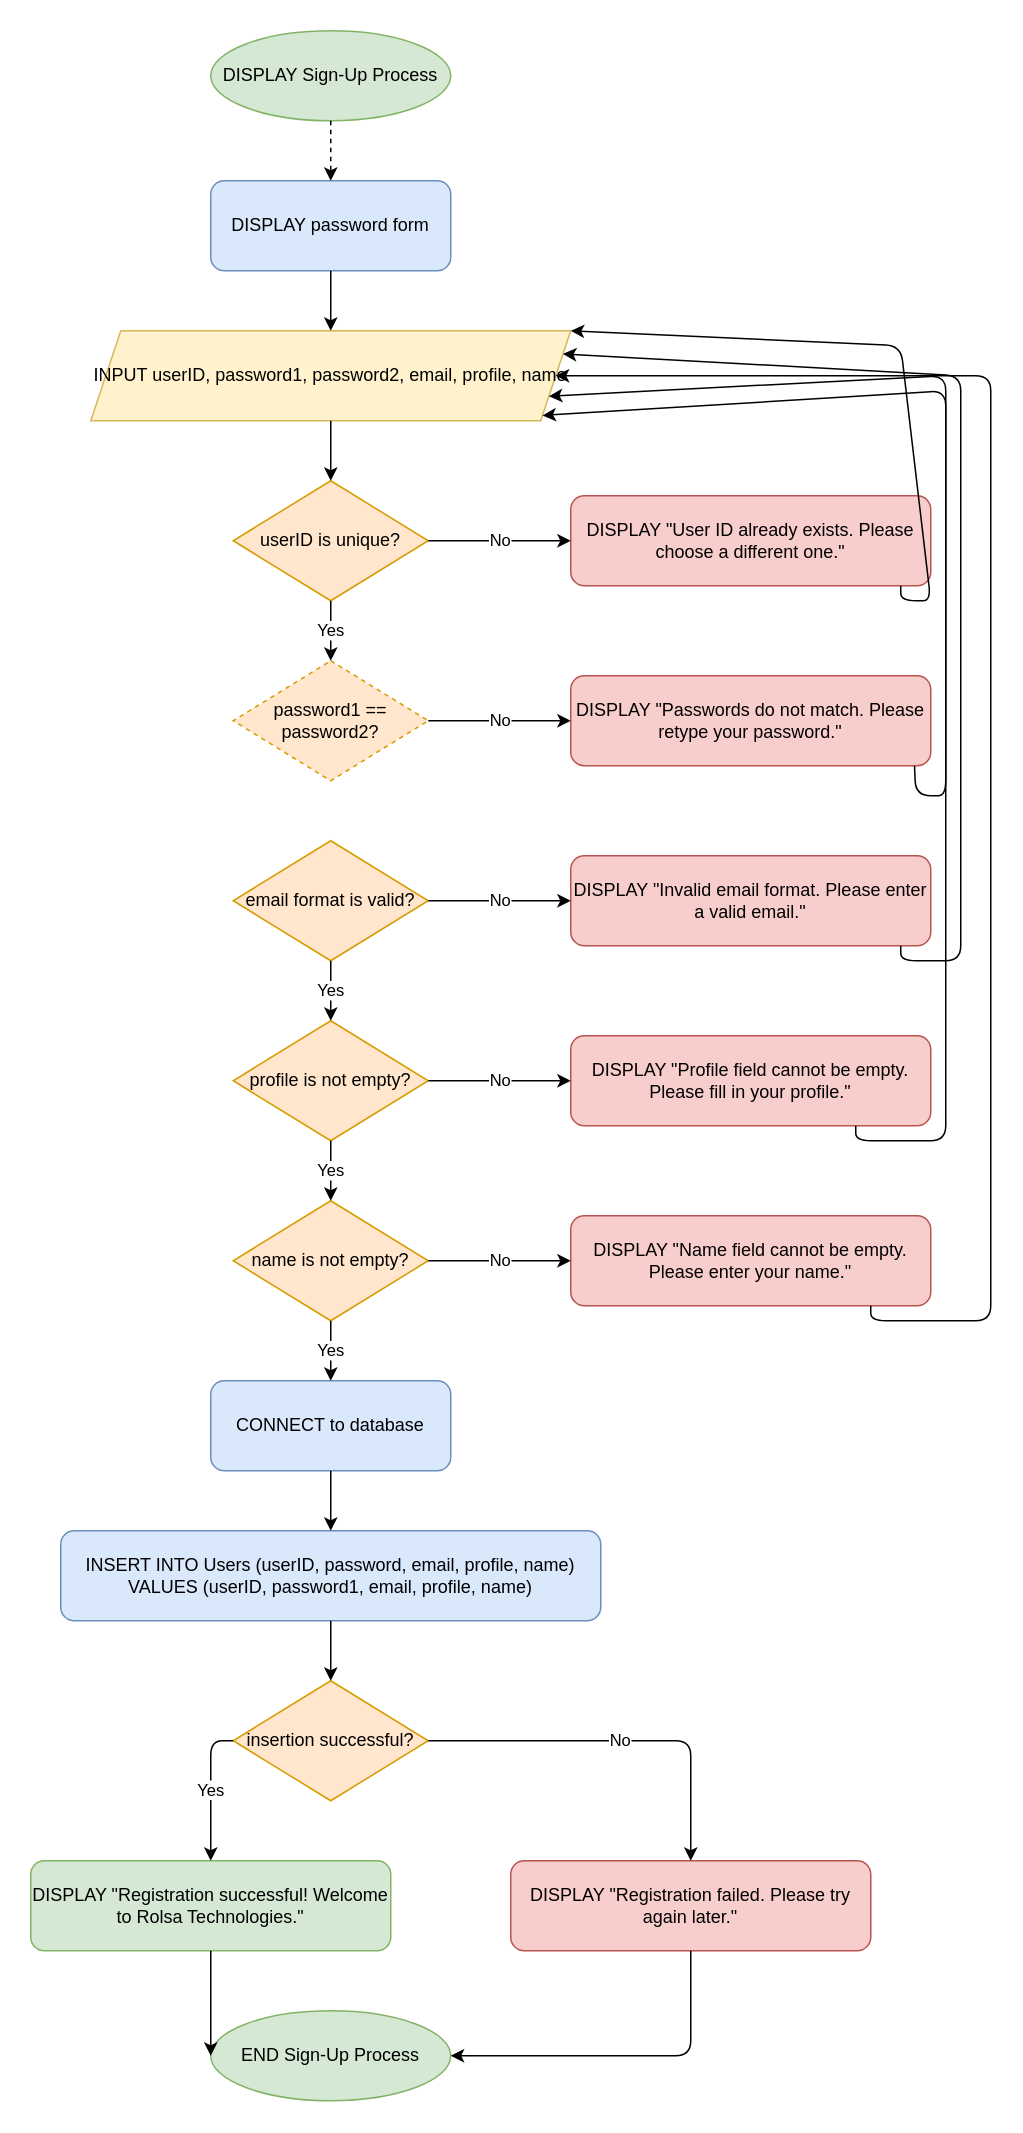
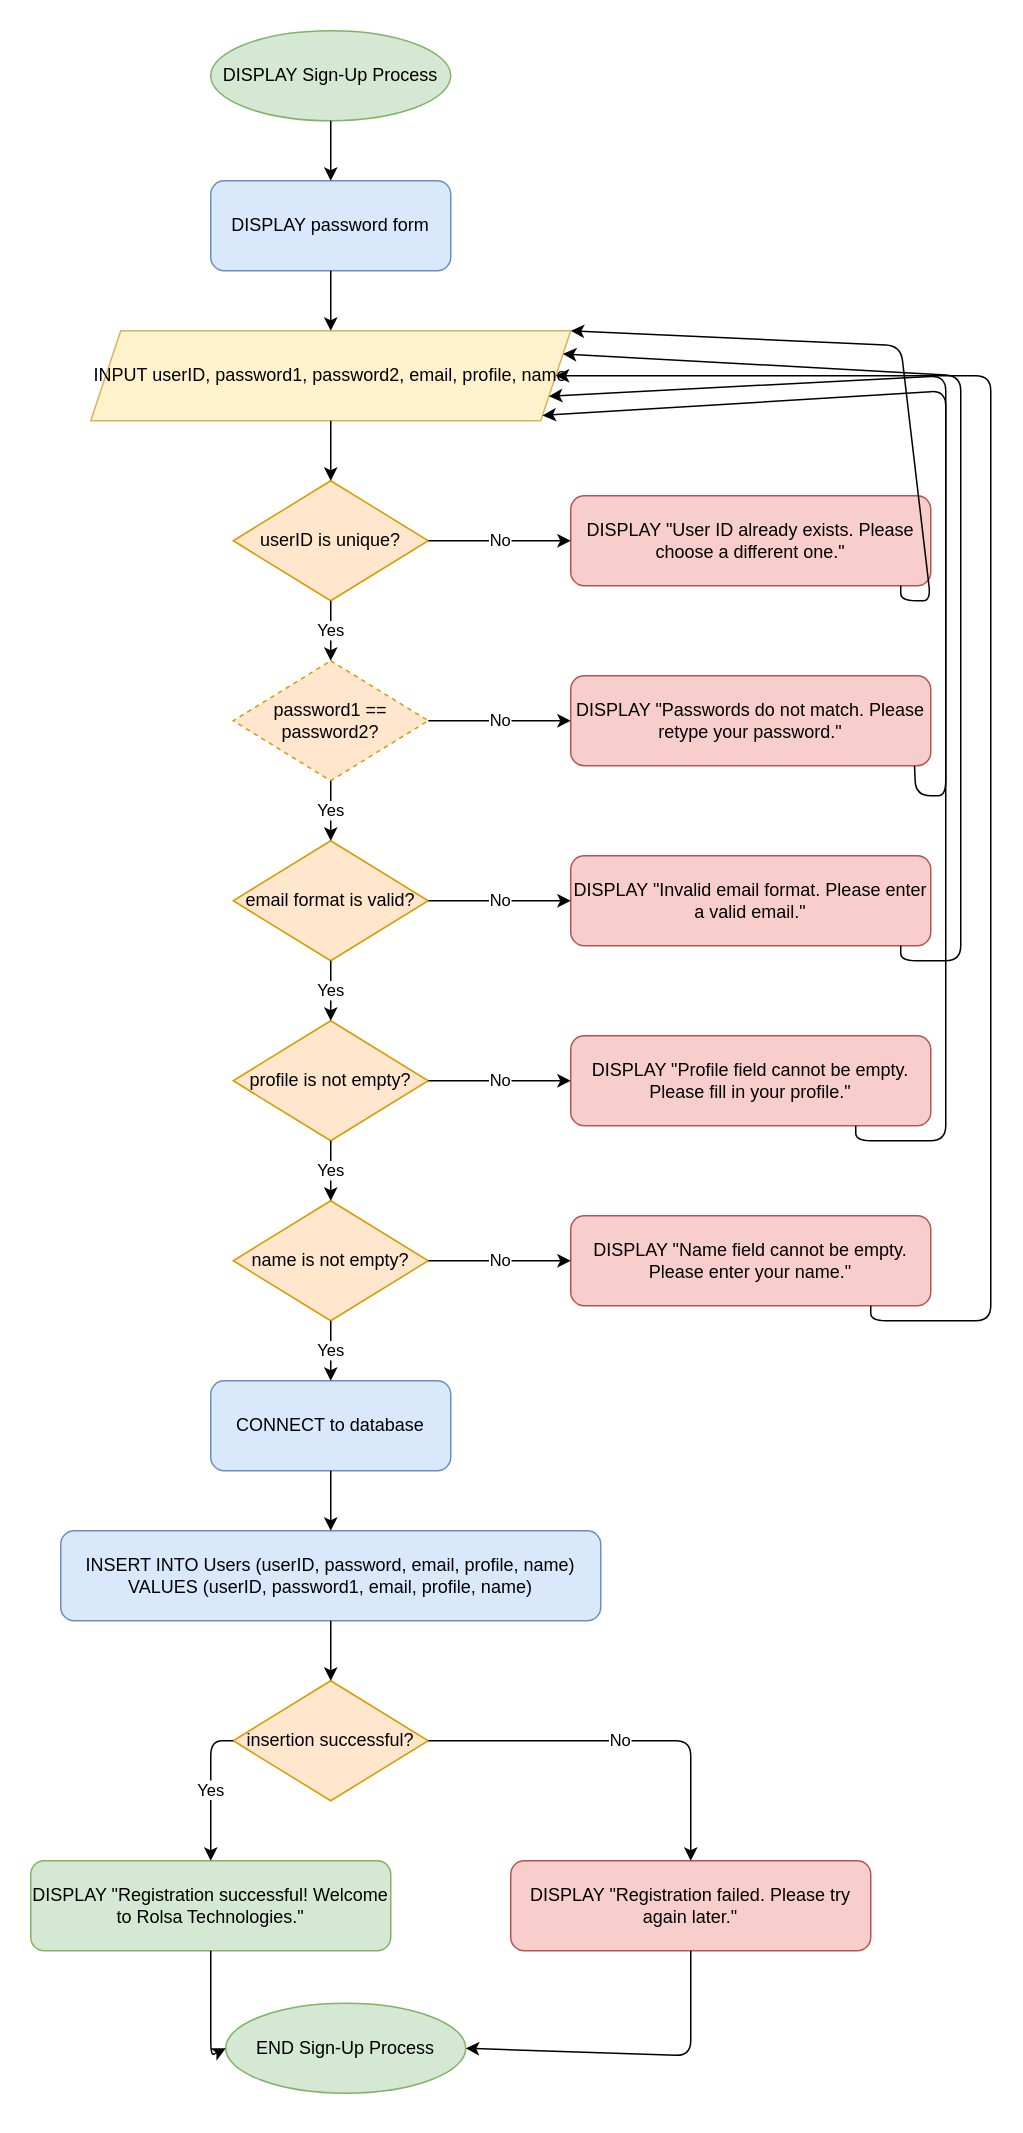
  <mxCell id="0" />
  <mxCell id="1" parent="0" />
  <mxCell id="2" value="DISPLAY Sign-Up Process" style="ellipse;whiteSpace=wrap;html=1;fillColor=#d5e8d4;strokeColor=#82b366;" vertex="1" parent="1"><mxGeometry x="140" y="20" width="160" height="60" as="geometry" /></mxCell>
  <mxCell id="3" value="DISPLAY password form" style="rounded=1;whiteSpace=wrap;html=1;fillColor=#dae8fc;strokeColor=#6c8ebf;" vertex="1" parent="1"><mxGeometry x="140" y="120" width="160" height="60" as="geometry" /></mxCell>
  <mxCell id="4" value="INPUT userID, password1, password2, email, profile, name" style="shape=parallelogram;perimeter=parallelogramPerimeter;whiteSpace=wrap;html=1;fixedSize=1;fillColor=#fff2cc;strokeColor=#d6b656;" vertex="1" parent="1"><mxGeometry x="60" y="220" width="320" height="60" as="geometry" /></mxCell>
  <mxCell id="5" value="userID is unique?" style="rhombus;whiteSpace=wrap;html=1;fillColor=#ffe6cc;strokeColor=#d79b00;" vertex="1" parent="1"><mxGeometry x="155" y="320" width="130" height="80" as="geometry" /></mxCell>
  <mxCell id="6" value="DISPLAY &quot;User ID already exists. Please choose a different one.&quot;" style="rounded=1;whiteSpace=wrap;html=1;fillColor=#f8cecc;strokeColor=#b85450;" vertex="1" parent="1"><mxGeometry x="380" y="330" width="240" height="60" as="geometry" /></mxCell>
  <mxCell id="7" value="password1 == password2?" style="rhombus;whiteSpace=wrap;html=1;fillColor=#ffe6cc;strokeColor=#d79b00;dashed=1;" vertex="1" parent="1"><mxGeometry x="155" y="440" width="130" height="80" as="geometry" /></mxCell>
  <mxCell id="8" value="DISPLAY &quot;Passwords do not match. Please retype your password.&quot;" style="rounded=1;whiteSpace=wrap;html=1;fillColor=#f8cecc;strokeColor=#b85450;" vertex="1" parent="1"><mxGeometry x="380" y="450" width="240" height="60" as="geometry" /></mxCell>
  <mxCell id="9" value="email format is valid?" style="rhombus;whiteSpace=wrap;html=1;fillColor=#ffe6cc;strokeColor=#d79b00;" vertex="1" parent="1"><mxGeometry x="155" y="560" width="130" height="80" as="geometry" /></mxCell>
  <mxCell id="10" value="DISPLAY &quot;Invalid email format. Please enter a valid email.&quot;" style="rounded=1;whiteSpace=wrap;html=1;fillColor=#f8cecc;strokeColor=#b85450;" vertex="1" parent="1"><mxGeometry x="380" y="570" width="240" height="60" as="geometry" /></mxCell>
  <mxCell id="11" value="profile is not empty?" style="rhombus;whiteSpace=wrap;html=1;fillColor=#ffe6cc;strokeColor=#d79b00;" vertex="1" parent="1"><mxGeometry x="155" y="680" width="130" height="80" as="geometry" /></mxCell>
  <mxCell id="12" value="DISPLAY &quot;Profile field cannot be empty. Please fill in your profile.&quot;" style="rounded=1;whiteSpace=wrap;html=1;fillColor=#f8cecc;strokeColor=#b85450;" vertex="1" parent="1"><mxGeometry x="380" y="690" width="240" height="60" as="geometry" /></mxCell>
  <mxCell id="13" value="name is not empty?" style="rhombus;whiteSpace=wrap;html=1;fillColor=#ffe6cc;strokeColor=#d79b00;" vertex="1" parent="1"><mxGeometry x="155" y="800" width="130" height="80" as="geometry" /></mxCell>
  <mxCell id="14" value="DISPLAY &quot;Name field cannot be empty. Please enter your name.&quot;" style="rounded=1;whiteSpace=wrap;html=1;fillColor=#f8cecc;strokeColor=#b85450;" vertex="1" parent="1"><mxGeometry x="380" y="810" width="240" height="60" as="geometry" /></mxCell>
  <mxCell id="15" value="CONNECT to database" style="rounded=1;whiteSpace=wrap;html=1;fillColor=#dae8fc;strokeColor=#6c8ebf;" vertex="1" parent="1"><mxGeometry x="140" y="920" width="160" height="60" as="geometry" /></mxCell>
  <mxCell id="16" value="INSERT INTO Users (userID, password, email, profile, name)&#10;VALUES (userID, password1, email, profile, name)" style="rounded=1;whiteSpace=wrap;html=1;fillColor=#dae8fc;strokeColor=#6c8ebf;" vertex="1" parent="1"><mxGeometry x="40" y="1020" width="360" height="60" as="geometry" /></mxCell>
  <mxCell id="17" value="insertion successful?" style="rhombus;whiteSpace=wrap;html=1;fillColor=#ffe6cc;strokeColor=#d79b00;" vertex="1" parent="1"><mxGeometry x="155" y="1120" width="130" height="80" as="geometry" /></mxCell>
  <mxCell id="18" value="DISPLAY &quot;Registration successful! Welcome to Rolsa Technologies.&quot;" style="rounded=1;whiteSpace=wrap;html=1;fillColor=#d5e8d4;strokeColor=#82b366;" vertex="1" parent="1"><mxGeometry x="20" y="1240" width="240" height="60" as="geometry" /></mxCell>
  <mxCell id="19" value="DISPLAY &quot;Registration failed. Please try again later.&quot;" style="rounded=1;whiteSpace=wrap;html=1;fillColor=#f8cecc;strokeColor=#b85450;" vertex="1" parent="1"><mxGeometry x="340" y="1240" width="240" height="60" as="geometry" /></mxCell>
- <mxCell id="20" value="END Sign-Up Process" style="ellipse;whiteSpace=wrap;html=1;fillColor=#d5e8d4;strokeColor=#82b366;" vertex="1" parent="1"><mxGeometry x="140" y="1340" width="160" height="60" as="geometry" /></mxCell>
- <mxCell id="21" value="" style="endArrow=classic;html=1;exitX=0.5;exitY=1;exitDx=0;exitDy=0;entryX=0.5;entryY=0;entryDx=0;entryDy=0;dashed=1;" edge="1" parent="1" source="2" target="3"><mxGeometry width="50" height="50" relative="1" as="geometry"><mxPoint x="220" y="90" as="sourcePoint" /><mxPoint x="270" y="40" as="targetPoint" /></mxGeometry></mxCell>
+ <mxCell id="20" value="END Sign-Up Process" style="ellipse;whiteSpace=wrap;html=1;fillColor=#d5e8d4;strokeColor=#82b366;" vertex="1" parent="1"><mxGeometry x="150" y="1335" width="160" height="60" as="geometry" /></mxCell>
+ <mxCell id="21" value="" style="endArrow=classic;html=1;exitX=0.5;exitY=1;exitDx=0;exitDy=0;entryX=0.5;entryY=0;entryDx=0;entryDy=0;" edge="1" parent="1" source="2" target="3"><mxGeometry width="50" height="50" relative="1" as="geometry"><mxPoint x="220" y="90" as="sourcePoint" /><mxPoint x="270" y="40" as="targetPoint" /></mxGeometry></mxCell>
  <mxCell id="22" value="" style="endArrow=classic;html=1;exitX=0.5;exitY=1;exitDx=0;exitDy=0;entryX=0.5;entryY=0;entryDx=0;entryDy=0;" edge="1" parent="1" source="3" target="4"><mxGeometry width="50" height="50" relative="1" as="geometry"><mxPoint x="220" y="190" as="sourcePoint" /><mxPoint x="270" y="140" as="targetPoint" /></mxGeometry></mxCell>
  <mxCell id="23" value="" style="endArrow=classic;html=1;exitX=0.5;exitY=1;exitDx=0;exitDy=0;entryX=0.5;entryY=0;entryDx=0;entryDy=0;" edge="1" parent="1" source="4" target="5"><mxGeometry width="50" height="50" relative="1" as="geometry"><mxPoint x="220" y="290" as="sourcePoint" /><mxPoint x="270" y="240" as="targetPoint" /></mxGeometry></mxCell>
  <mxCell id="24" value="No" style="endArrow=classic;html=1;exitX=1;exitY=0.5;exitDx=0;exitDy=0;entryX=0;entryY=0.5;entryDx=0;entryDy=0;" edge="1" parent="1" source="5" target="6"><mxGeometry width="50" height="50" relative="1" as="geometry"><mxPoint x="290" y="360" as="sourcePoint" /><mxPoint x="340" y="310" as="targetPoint" /></mxGeometry></mxCell>
  <mxCell id="25" value="Yes" style="endArrow=classic;html=1;exitX=0.5;exitY=1;exitDx=0;exitDy=0;entryX=0.5;entryY=0;entryDx=0;entryDy=0;" edge="1" parent="1" source="5" target="7"><mxGeometry width="50" height="50" relative="1" as="geometry"><mxPoint x="220" y="410" as="sourcePoint" /><mxPoint x="270" y="360" as="targetPoint" /></mxGeometry></mxCell>
  <mxCell id="26" value="No" style="endArrow=classic;html=1;exitX=1;exitY=0.5;exitDx=0;exitDy=0;entryX=0;entryY=0.5;entryDx=0;entryDy=0;" edge="1" parent="1" source="7" target="8"><mxGeometry width="50" height="50" relative="1" as="geometry"><mxPoint x="290" y="480" as="sourcePoint" /><mxPoint x="340" y="430" as="targetPoint" /></mxGeometry></mxCell>
+ <mxCell id="27" value="Yes" style="endArrow=classic;html=1;exitX=0.5;exitY=1;exitDx=0;exitDy=0;entryX=0.5;entryY=0;entryDx=0;entryDy=0;" edge="1" parent="1" source="7" target="9"><mxGeometry width="50" height="50" relative="1" as="geometry"><mxPoint x="220" y="530" as="sourcePoint" /><mxPoint x="270" y="480" as="targetPoint" /></mxGeometry></mxCell>
  <mxCell id="28" value="No" style="endArrow=classic;html=1;exitX=1;exitY=0.5;exitDx=0;exitDy=0;entryX=0;entryY=0.5;entryDx=0;entryDy=0;" edge="1" parent="1" source="9" target="10"><mxGeometry width="50" height="50" relative="1" as="geometry"><mxPoint x="290" y="600" as="sourcePoint" /><mxPoint x="340" y="550" as="targetPoint" /></mxGeometry></mxCell>
  <mxCell id="29" value="Yes" style="endArrow=classic;html=1;exitX=0.5;exitY=1;exitDx=0;exitDy=0;entryX=0.5;entryY=0;entryDx=0;entryDy=0;" edge="1" parent="1" source="9" target="11"><mxGeometry width="50" height="50" relative="1" as="geometry"><mxPoint x="220" y="650" as="sourcePoint" /><mxPoint x="270" y="600" as="targetPoint" /></mxGeometry></mxCell>
  <mxCell id="30" value="No" style="endArrow=classic;html=1;exitX=1;exitY=0.5;exitDx=0;exitDy=0;entryX=0;entryY=0.5;entryDx=0;entryDy=0;" edge="1" parent="1" source="11" target="12"><mxGeometry width="50" height="50" relative="1" as="geometry"><mxPoint x="290" y="720" as="sourcePoint" /><mxPoint x="340" y="670" as="targetPoint" /></mxGeometry></mxCell>
  <mxCell id="31" value="Yes" style="endArrow=classic;html=1;exitX=0.5;exitY=1;exitDx=0;exitDy=0;entryX=0.5;entryY=0;entryDx=0;entryDy=0;" edge="1" parent="1" source="11" target="13"><mxGeometry width="50" height="50" relative="1" as="geometry"><mxPoint x="220" y="770" as="sourcePoint" /><mxPoint x="270" y="720" as="targetPoint" /></mxGeometry></mxCell>
  <mxCell id="32" value="No" style="endArrow=classic;html=1;exitX=1;exitY=0.5;exitDx=0;exitDy=0;entryX=0;entryY=0.5;entryDx=0;entryDy=0;" edge="1" parent="1" source="13" target="14"><mxGeometry width="50" height="50" relative="1" as="geometry"><mxPoint x="290" y="840" as="sourcePoint" /><mxPoint x="340" y="790" as="targetPoint" /></mxGeometry></mxCell>
  <mxCell id="33" value="Yes" style="endArrow=classic;html=1;exitX=0.5;exitY=1;exitDx=0;exitDy=0;entryX=0.5;entryY=0;entryDx=0;entryDy=0;" edge="1" parent="1" source="13" target="15"><mxGeometry width="50" height="50" relative="1" as="geometry"><mxPoint x="220" y="890" as="sourcePoint" /><mxPoint x="270" y="840" as="targetPoint" /></mxGeometry></mxCell>
  <mxCell id="34" value="" style="endArrow=classic;html=1;exitX=0.5;exitY=1;exitDx=0;exitDy=0;entryX=0.5;entryY=0;entryDx=0;entryDy=0;" edge="1" parent="1" source="15" target="16"><mxGeometry width="50" height="50" relative="1" as="geometry"><mxPoint x="220" y="990" as="sourcePoint" /><mxPoint x="270" y="940" as="targetPoint" /></mxGeometry></mxCell>
  <mxCell id="35" value="" style="endArrow=classic;html=1;exitX=0.5;exitY=1;exitDx=0;exitDy=0;entryX=0.5;entryY=0;entryDx=0;entryDy=0;" edge="1" parent="1" source="16" target="17"><mxGeometry width="50" height="50" relative="1" as="geometry"><mxPoint x="220" y="1090" as="sourcePoint" /><mxPoint x="270" y="1040" as="targetPoint" /></mxGeometry></mxCell>
  <mxCell id="36" value="Yes" style="endArrow=classic;html=1;exitX=0;exitY=0.5;exitDx=0;exitDy=0;entryX=0.5;entryY=0;entryDx=0;entryDy=0;" edge="1" parent="1" source="17" target="18"><mxGeometry width="50" height="50" relative="1" as="geometry"><mxPoint x="150" y="1160" as="sourcePoint" /><mxPoint x="100" y="1210" as="targetPoint" /><Array as="points"><mxPoint x="140" y="1160" /></Array></mxGeometry></mxCell>
  <mxCell id="37" value="No" style="endArrow=classic;html=1;exitX=1;exitY=0.5;exitDx=0;exitDy=0;entryX=0.5;entryY=0;entryDx=0;entryDy=0;" edge="1" parent="1" source="17" target="19"><mxGeometry width="50" height="50" relative="1" as="geometry"><mxPoint x="290" y="1160" as="sourcePoint" /><mxPoint x="340" y="1110" as="targetPoint" /><Array as="points"><mxPoint x="460" y="1160" /></Array></mxGeometry></mxCell>
  <mxCell id="38" value="" style="endArrow=classic;html=1;exitX=0.5;exitY=1;exitDx=0;exitDy=0;entryX=0;entryY=0.5;entryDx=0;entryDy=0;" edge="1" parent="1" source="18" target="20"><mxGeometry width="50" height="50" relative="1" as="geometry"><mxPoint x="140" y="1360" as="sourcePoint" /><mxPoint x="190" y="1310" as="targetPoint" /><Array as="points"><mxPoint x="140" y="1370" /></Array></mxGeometry></mxCell>
  <mxCell id="39" value="" style="endArrow=classic;html=1;exitX=0.5;exitY=1;exitDx=0;exitDy=0;entryX=1;entryY=0.5;entryDx=0;entryDy=0;" edge="1" parent="1" source="19" target="20"><mxGeometry width="50" height="50" relative="1" as="geometry"><mxPoint x="460" y="1360" as="sourcePoint" /><mxPoint x="400" y="1310" as="targetPoint" /><Array as="points"><mxPoint x="460" y="1370" /></Array></mxGeometry></mxCell>
  <mxCell id="40" value="" style="endArrow=classic;html=1;exitX=0.5;exitY=1;exitDx=0;exitDy=0;entryX=1;entryY=0;entryDx=0;entryDy=0;" edge="1" parent="1" target="4"><mxGeometry width="50" height="50" relative="1" as="geometry"><mxPoint x="600" y="390" as="sourcePoint" /><mxPoint x="361.176" y="156.471" as="targetPoint" /><Array as="points"><mxPoint x="600" y="400" /><mxPoint x="620" y="400" /><mxPoint x="600" y="230" /></Array></mxGeometry></mxCell>
  <mxCell id="41" value="" style="endArrow=classic;html=1;exitX=0.5;exitY=1;exitDx=0;exitDy=0;entryX=1;entryY=0.25;entryDx=0;entryDy=0;" edge="1" parent="1" target="4"><mxGeometry width="50" height="50" relative="1" as="geometry"><mxPoint x="600" y="630" as="sourcePoint" /><mxPoint x="470" y="250" as="targetPoint" /><Array as="points"><mxPoint x="600" y="640" /><mxPoint x="640" y="640" /><mxPoint x="640" y="250" /></Array></mxGeometry></mxCell>
  <mxCell id="42" value="" style="endArrow=classic;html=1;exitX=0.5;exitY=1;exitDx=0;exitDy=0;entryX=1;entryY=0.75;entryDx=0;entryDy=0;" edge="1" parent="1" target="4"><mxGeometry width="50" height="50" relative="1" as="geometry"><mxPoint x="570" y="750" as="sourcePoint" /><mxPoint x="440" y="250" as="targetPoint" /><Array as="points"><mxPoint x="570" y="760" /><mxPoint x="630" y="760" /><mxPoint x="630" y="250" /></Array></mxGeometry></mxCell>
  <mxCell id="43" value="" style="endArrow=classic;html=1;exitX=0.5;exitY=1;exitDx=0;exitDy=0;entryX=1;entryY=0.5;entryDx=0;entryDy=0;" edge="1" parent="1" target="4"><mxGeometry width="50" height="50" relative="1" as="geometry"><mxPoint x="580" y="870" as="sourcePoint" /><mxPoint x="450" y="250" as="targetPoint" /><Array as="points"><mxPoint x="580" y="880" /><mxPoint x="660" y="880" /><mxPoint x="660" y="250" /></Array></mxGeometry></mxCell>
  <mxCell id="44" value="" style="endArrow=classic;html=1;exitX=0.955;exitY=1.003;exitDx=0;exitDy=0;entryX=1;entryY=1;entryDx=0;entryDy=0;exitPerimeter=0;" edge="1" parent="1" source="8" target="4"><mxGeometry width="50" height="50" relative="1" as="geometry"><mxPoint x="610" y="520" as="sourcePoint" /><mxPoint x="371" y="286" as="targetPoint" /><Array as="points"><mxPoint x="610" y="530" /><mxPoint x="630" y="530" /><mxPoint x="630" y="260" /></Array></mxGeometry></mxCell>
